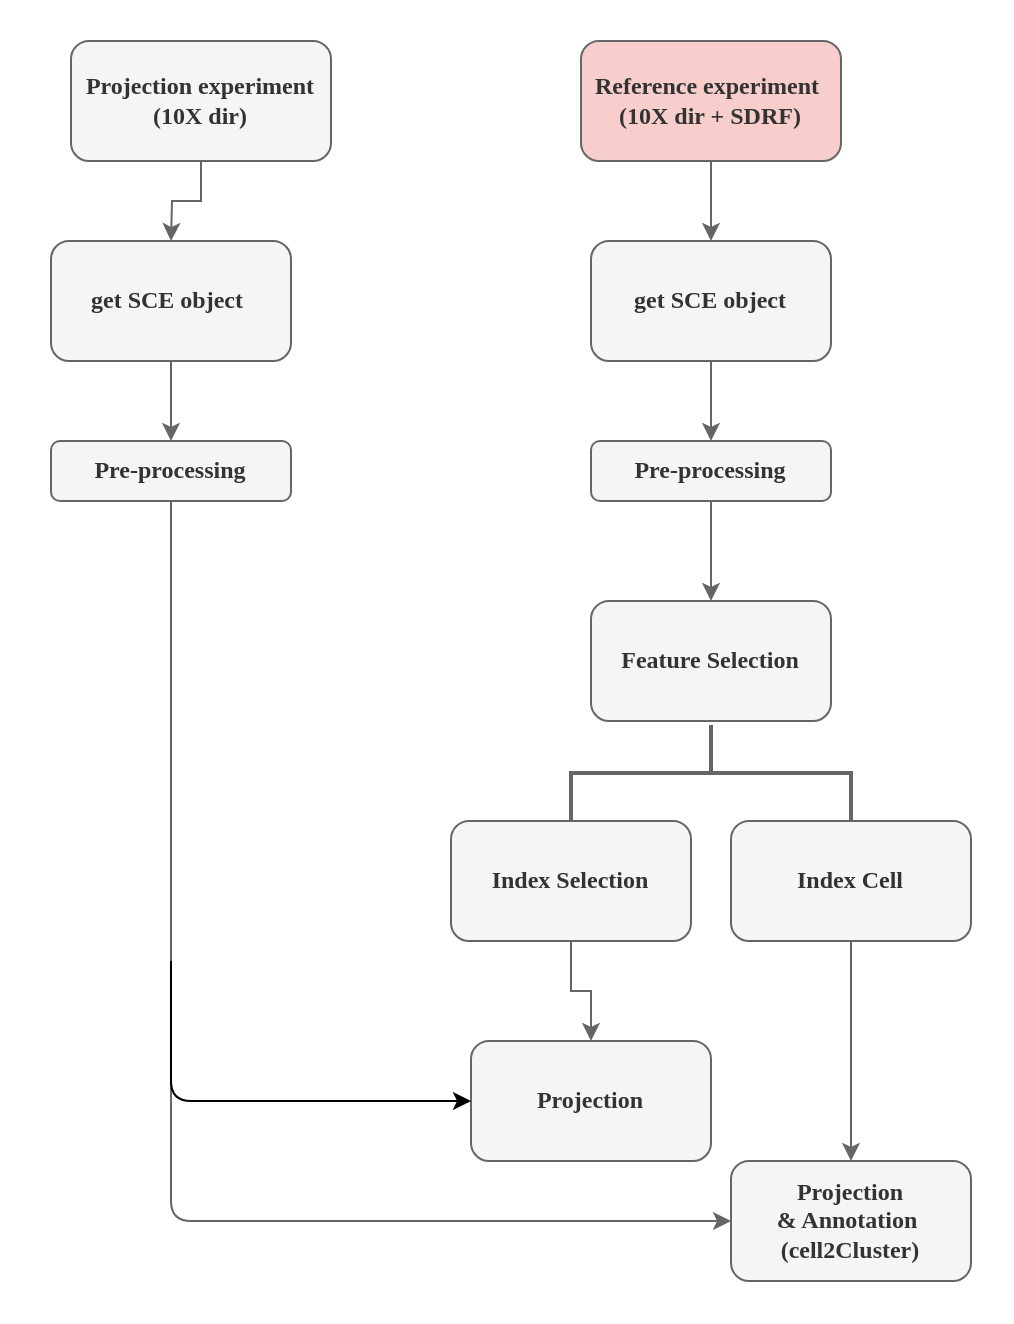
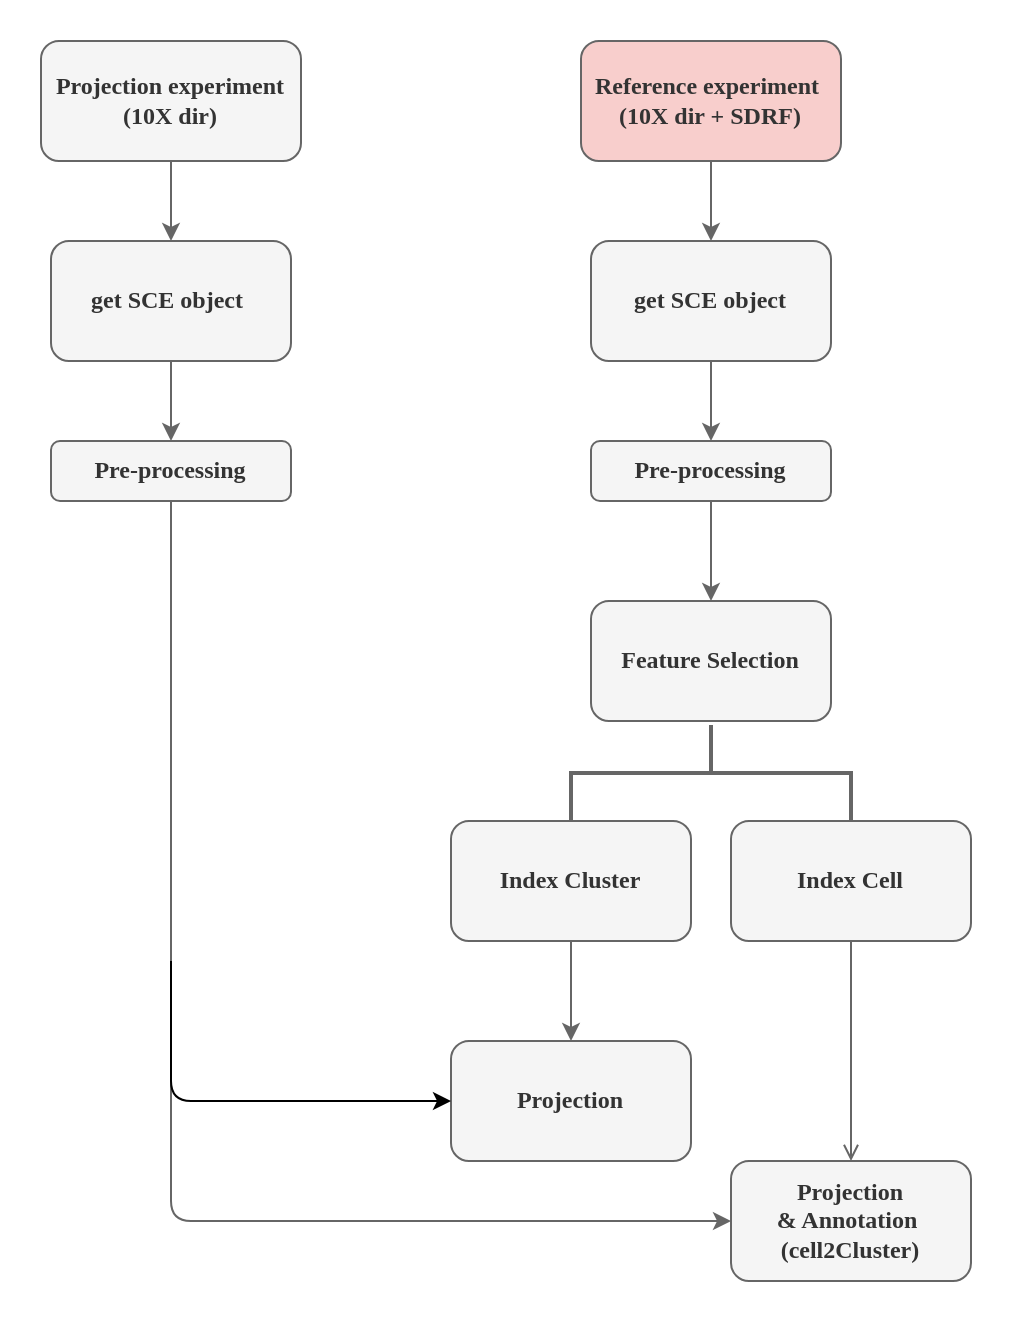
  <mxCell id="0" />
  <mxCell id="1" parent="0" />
  <mxCell id="2" value="" style="edgeStyle=orthogonalEdgeStyle;rounded=0;orthogonalLoop=1;jettySize=auto;html=1;shadow=0;fontFamily=Verdana;fontStyle=1;fillColor=#f5f5f5;strokeColor=#666666;align=center;verticalAlign=middle;" parent="1" source="3" edge="1"><mxGeometry relative="1" as="geometry"><mxPoint x="355" y="120" as="targetPoint" /></mxGeometry></mxCell>
  <mxCell id="3" value="Reference experiment&amp;nbsp;&lt;br&gt;(10X dir + SDRF)" style="rounded=1;whiteSpace=wrap;html=1;shadow=0;fontFamily=Verdana;fontStyle=1;fillColor=#f8cecc;strokeColor=#666666;fontColor=#333333;align=center;verticalAlign=middle;" parent="1" vertex="1"><mxGeometry x="290" y="20" width="130" height="60" as="geometry" /></mxCell>
  <mxCell id="4" value="" style="edgeStyle=orthogonalEdgeStyle;rounded=0;orthogonalLoop=1;jettySize=auto;html=1;shadow=0;fontFamily=Verdana;fontStyle=1;fillColor=#f5f5f5;strokeColor=#666666;align=center;verticalAlign=middle;" parent="1" source="5" edge="1"><mxGeometry relative="1" as="geometry"><mxPoint x="355" y="220" as="targetPoint" /></mxGeometry></mxCell>
  <mxCell id="5" value="get SCE object" style="rounded=1;whiteSpace=wrap;html=1;shadow=0;fontFamily=Verdana;fontStyle=1;fillColor=#f5f5f5;strokeColor=#666666;fontColor=#333333;align=center;verticalAlign=middle;" parent="1" vertex="1"><mxGeometry x="295" y="120" width="120" height="60" as="geometry" /></mxCell>
  <mxCell id="6" value="Feature Selection" style="rounded=1;whiteSpace=wrap;html=1;shadow=0;fontFamily=Verdana;fontStyle=1;fillColor=#f5f5f5;strokeColor=#666666;fontColor=#333333;align=center;verticalAlign=middle;" parent="1" vertex="1"><mxGeometry x="295" y="300" width="120" height="60" as="geometry" /></mxCell>
  <mxCell id="7" value="" style="edgeStyle=orthogonalEdgeStyle;rounded=0;orthogonalLoop=1;jettySize=auto;html=1;shadow=0;fontFamily=Verdana;fontStyle=1;fillColor=#f5f5f5;strokeColor=#666666;align=center;verticalAlign=middle;" parent="1" source="8" edge="1"><mxGeometry relative="1" as="geometry"><mxPoint x="85" y="120" as="targetPoint" /></mxGeometry></mxCell>
- <mxCell id="8" value="Projection experiment&lt;br&gt;(10X dir)" style="rounded=1;whiteSpace=wrap;html=1;shadow=0;fontFamily=Verdana;fontStyle=1;fillColor=#f5f5f5;strokeColor=#666666;fontColor=#333333;align=center;verticalAlign=middle;" parent="1" vertex="1"><mxGeometry x="35" y="20" width="130" height="60" as="geometry" /></mxCell>
+ <mxCell id="8" value="Projection experiment&lt;br&gt;(10X dir)" style="rounded=1;whiteSpace=wrap;html=1;shadow=0;fontFamily=Verdana;fontStyle=1;fillColor=#f5f5f5;strokeColor=#666666;fontColor=#333333;align=center;verticalAlign=middle;" parent="1" vertex="1"><mxGeometry x="20" y="20" width="130" height="60" as="geometry" /></mxCell>
  <mxCell id="9" value="" style="edgeStyle=orthogonalEdgeStyle;rounded=0;orthogonalLoop=1;jettySize=auto;html=1;entryX=0.5;entryY=0;entryDx=0;entryDy=0;fillColor=#f5f5f5;strokeColor=#666666;fontFamily=Verdana;align=center;verticalAlign=middle;" edge="1" parent="1" source="10" target="21"><mxGeometry relative="1" as="geometry"><mxPoint x="85" y="260" as="targetPoint" /></mxGeometry></mxCell>
  <mxCell id="10" value="get SCE object&amp;nbsp;" style="rounded=1;whiteSpace=wrap;html=1;shadow=0;fontFamily=Verdana;fontStyle=1;fillColor=#f5f5f5;strokeColor=#666666;fontColor=#333333;align=center;verticalAlign=middle;" parent="1" vertex="1"><mxGeometry x="25" y="120" width="120" height="60" as="geometry" /></mxCell>
  <mxCell id="11" value="" style="edgeStyle=orthogonalEdgeStyle;rounded=0;orthogonalLoop=1;jettySize=auto;html=1;entryX=0.5;entryY=0;entryDx=0;entryDy=0;shadow=0;fontFamily=Verdana;fontStyle=1;fillColor=#f5f5f5;strokeColor=#666666;align=center;verticalAlign=middle;" parent="1" source="12" target="16" edge="1"><mxGeometry relative="1" as="geometry" /></mxCell>
- <mxCell id="12" value="Index Selection" style="rounded=1;whiteSpace=wrap;html=1;shadow=0;fontFamily=Verdana;fontStyle=1;fillColor=#f5f5f5;strokeColor=#666666;fontColor=#333333;align=center;verticalAlign=middle;" parent="1" vertex="1"><mxGeometry x="225" y="410" width="120" height="60" as="geometry" /></mxCell>
- <mxCell id="13" value="" style="edgeStyle=orthogonalEdgeStyle;rounded=0;orthogonalLoop=1;jettySize=auto;html=1;shadow=0;fontFamily=Verdana;fontStyle=1;fillColor=#f5f5f5;strokeColor=#666666;align=center;verticalAlign=middle;" parent="1" source="14" target="17" edge="1"><mxGeometry relative="1" as="geometry" /></mxCell>
+ <mxCell id="12" value="Index Cluster" style="rounded=1;whiteSpace=wrap;html=1;shadow=0;fontFamily=Verdana;fontStyle=1;fillColor=#f5f5f5;strokeColor=#666666;fontColor=#333333;align=center;verticalAlign=middle;" parent="1" vertex="1"><mxGeometry x="225" y="410" width="120" height="60" as="geometry" /></mxCell>
+ <mxCell id="13" value="" style="edgeStyle=orthogonalEdgeStyle;rounded=0;orthogonalLoop=1;jettySize=auto;html=1;shadow=0;fontFamily=Verdana;fontStyle=1;fillColor=#f5f5f5;strokeColor=#666666;align=center;verticalAlign=middle;endArrow=open;" parent="1" source="14" target="17" edge="1"><mxGeometry relative="1" as="geometry" /></mxCell>
  <mxCell id="14" value="Index Cell" style="rounded=1;whiteSpace=wrap;html=1;shadow=0;fontFamily=Verdana;fontStyle=1;fillColor=#f5f5f5;strokeColor=#666666;fontColor=#333333;align=center;verticalAlign=middle;" parent="1" vertex="1"><mxGeometry x="365" y="410" width="120" height="60" as="geometry" /></mxCell>
  <mxCell id="15" value="" style="strokeWidth=2;html=1;shape=mxgraph.flowchart.annotation_2;align=center;labelPosition=right;pointerEvents=1;rotation=90;shadow=0;fontFamily=Verdana;fontStyle=1;fillColor=#f5f5f5;strokeColor=#666666;fontColor=#333333;verticalAlign=middle;" parent="1" vertex="1"><mxGeometry x="331" y="316" width="48" height="140" as="geometry" /></mxCell>
- <mxCell id="16" value="Projection" style="rounded=1;whiteSpace=wrap;html=1;shadow=0;fontFamily=Verdana;fontStyle=1;fillColor=#f5f5f5;strokeColor=#666666;fontColor=#333333;align=center;verticalAlign=middle;" parent="1" vertex="1"><mxGeometry x="235" y="520" width="120" height="60" as="geometry" /></mxCell>
+ <mxCell id="16" value="Projection" style="rounded=1;whiteSpace=wrap;html=1;shadow=0;fontFamily=Verdana;fontStyle=1;fillColor=#f5f5f5;strokeColor=#666666;fontColor=#333333;align=center;verticalAlign=middle;" parent="1" vertex="1"><mxGeometry x="225" y="520" width="120" height="60" as="geometry" /></mxCell>
  <mxCell id="17" value="Projection&lt;br&gt;&amp;amp; Annotation&amp;nbsp;&lt;br&gt;(cell2Cluster)" style="rounded=1;whiteSpace=wrap;html=1;shadow=0;fontFamily=Verdana;fontStyle=1;fillColor=#f5f5f5;strokeColor=#666666;fontColor=#333333;align=center;verticalAlign=middle;" parent="1" vertex="1"><mxGeometry x="365" y="580" width="120" height="60" as="geometry" /></mxCell>
  <mxCell id="18" value="" style="endArrow=classic;html=1;entryX=0;entryY=0.5;entryDx=0;entryDy=0;shadow=0;fontFamily=Verdana;fontStyle=1;fillColor=#f5f5f5;exitX=0.5;exitY=1;exitDx=0;exitDy=0;strokeColor=#666666;align=center;verticalAlign=middle;" parent="1" target="17" edge="1" source="21"><mxGeometry width="50" height="50" relative="1" as="geometry"><mxPoint x="85" y="520" as="sourcePoint" /><mxPoint x="85" y="660" as="targetPoint" /><Array as="points"><mxPoint x="85" y="610" /></Array></mxGeometry></mxCell>
  <mxCell id="19" value="" style="edgeStyle=orthogonalEdgeStyle;rounded=0;orthogonalLoop=1;jettySize=auto;html=1;fillColor=#f5f5f5;strokeColor=#666666;fontFamily=Verdana;align=center;verticalAlign=middle;" edge="1" parent="1" source="20" target="6"><mxGeometry relative="1" as="geometry" /></mxCell>
  <mxCell id="20" value="&lt;b&gt;Pre-processing&lt;/b&gt;" style="rounded=1;whiteSpace=wrap;html=1;fillColor=#f5f5f5;strokeColor=#666666;fontColor=#333333;fontFamily=Verdana;align=center;verticalAlign=middle;" vertex="1" parent="1"><mxGeometry x="295" y="220" width="120" height="30" as="geometry" /></mxCell>
  <mxCell id="21" value="&lt;b&gt;Pre-processing&lt;/b&gt;" style="rounded=1;whiteSpace=wrap;html=1;fillColor=#f5f5f5;strokeColor=#666666;fontColor=#333333;fontFamily=Verdana;align=center;verticalAlign=middle;" vertex="1" parent="1"><mxGeometry x="25" y="220" width="120" height="30" as="geometry" /></mxCell>
  <mxCell id="22" value="" style="endArrow=classic;html=1;fontFamily=Verdana;align=center;entryX=0;entryY=0.5;entryDx=0;entryDy=0;" edge="1" parent="1" target="16"><mxGeometry width="50" height="50" relative="1" as="geometry"><mxPoint x="85" y="480" as="sourcePoint" /><mxPoint x="75" y="660" as="targetPoint" /><Array as="points"><mxPoint x="85" y="550" /></Array></mxGeometry></mxCell>
